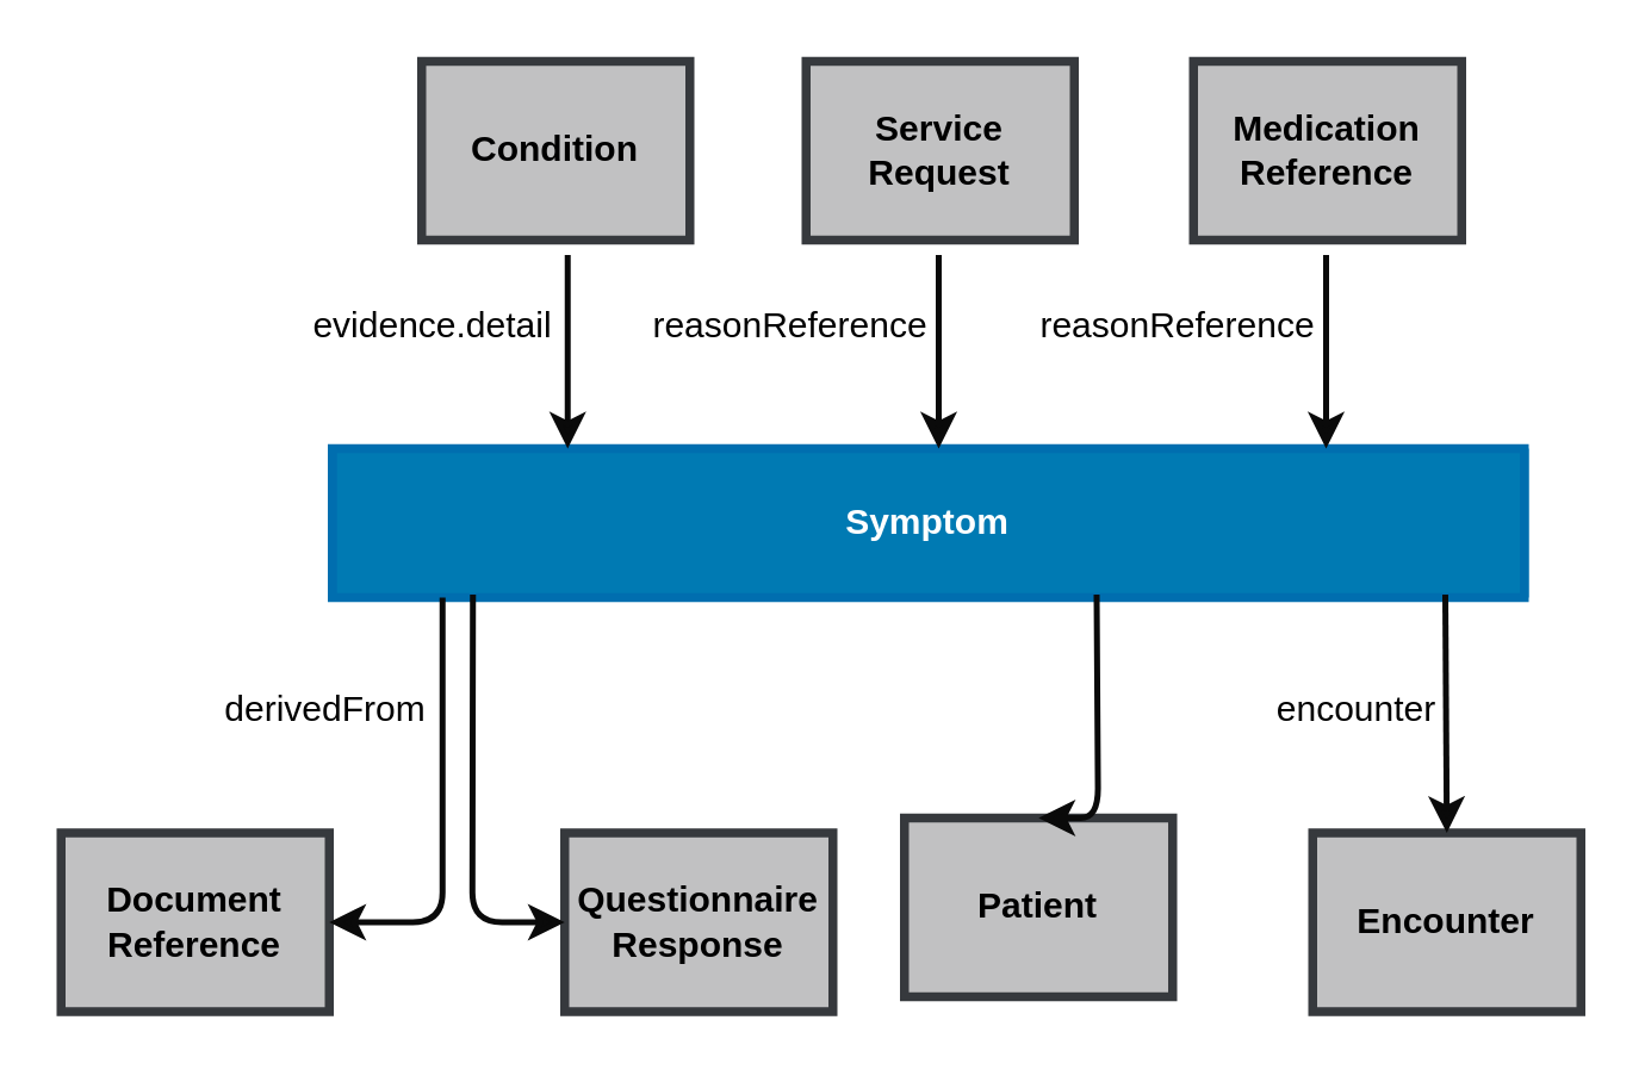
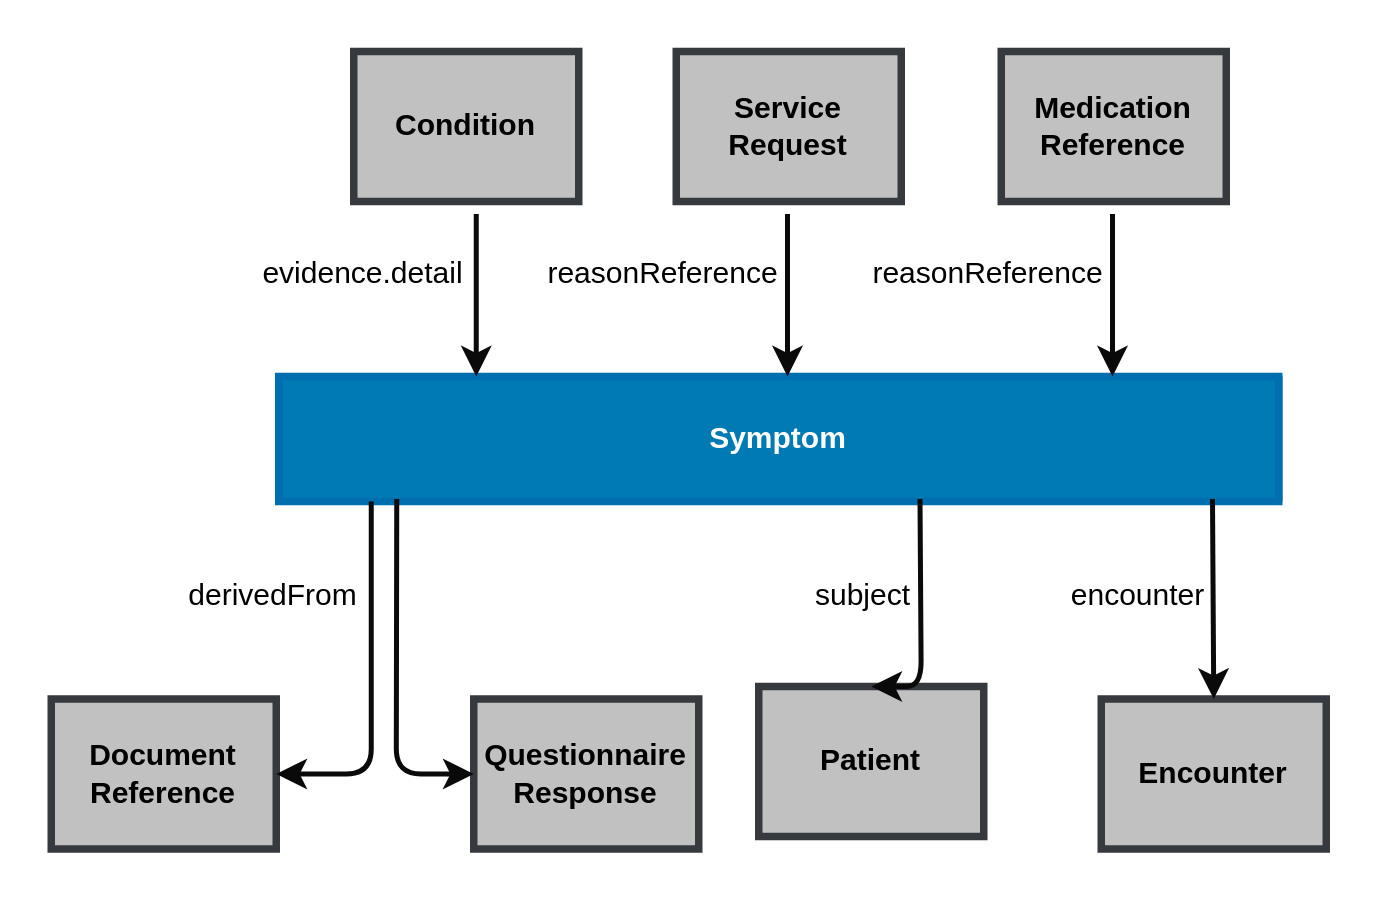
  <mxCell id="0" />
  <mxCell id="1" parent="0" />
  <mxCell id="2" value="Condition" style="whiteSpace=wrap;align=center;verticalAlign=middle;fontStyle=1;strokeWidth=3;fillColor=#c1c1c2;strokeColor=#36393d;" parent="1" vertex="1"><mxGeometry x="141" y="20" width="90" height="60" as="geometry" /></mxCell>
  <mxCell id="3" value="Symptom" style="shape=process;whiteSpace=wrap;align=center;verticalAlign=middle;size=0;fontStyle=1;strokeWidth=3;fillColor=#007ab3;fontColor=#ffffff;strokeColor=#006EAF;" parent="1" vertex="1"><mxGeometry x="111" y="150" width="400" height="50" as="geometry" /></mxCell>
  <mxCell id="4" value="Document Reference" style="whiteSpace=wrap;align=center;verticalAlign=middle;fontStyle=1;strokeWidth=3;fillColor=#c1c1c2;strokeColor=#36393d;" parent="1" vertex="1"><mxGeometry x="20" y="279" width="90" height="60" as="geometry" /></mxCell>
  <mxCell id="5" value="Patient" style="whiteSpace=wrap;align=center;verticalAlign=middle;fontStyle=1;strokeWidth=3;fillColor=#c1c1c2;strokeColor=#36393d;" parent="1" vertex="1"><mxGeometry x="303" y="274" width="90" height="60" as="geometry" /></mxCell>
  <mxCell id="6" value="evidence.detail" style="text;spacingTop=-5;align=center" parent="1" vertex="1"><mxGeometry x="130" y="100" width="30" height="20" as="geometry" /></mxCell>
  <mxCell id="7" value="" style="edgeStyle=elbowEdgeStyle;elbow=horizontal;strokeColor=#0a0a0a;strokeWidth=2" parent="1" target="3" edge="1"><mxGeometry width="100" height="100" relative="1" as="geometry"><mxPoint x="190" y="85" as="sourcePoint" /><mxPoint x="60" y="159" as="targetPoint" /><Array as="points"><mxPoint x="190" y="119" /></Array></mxGeometry></mxCell>
  <mxCell id="8" value="derivedFrom" style="text;spacingTop=-5;align=center;fontStyle=0" parent="1" vertex="1"><mxGeometry x="94" y="229" width="30" height="20" as="geometry" /></mxCell>
  <mxCell id="9" value="Service Request" style="whiteSpace=wrap;align=center;verticalAlign=middle;fontStyle=1;strokeWidth=3;fillColor=#c1c1c2;strokeColor=#36393d;" parent="1" vertex="1"><mxGeometry x="270" y="20" width="90" height="60" as="geometry" /></mxCell>
  <mxCell id="10" value="" style="edgeStyle=elbowEdgeStyle;elbow=horizontal;strokeColor=#0a0a0a;strokeWidth=2" parent="1" edge="1"><mxGeometry width="100" height="100" relative="1" as="geometry"><mxPoint x="314.5" y="85" as="sourcePoint" /><mxPoint x="314.5" y="150" as="targetPoint" /><Array as="points"><mxPoint x="314.5" y="119" /></Array></mxGeometry></mxCell>
  <mxCell id="11" value="reasonReference" style="text;spacingTop=-5;align=center" parent="1" vertex="1"><mxGeometry x="250" y="100" width="30" height="20" as="geometry" /></mxCell>
  <mxCell id="12" value="" style="edgeStyle=elbowEdgeStyle;elbow=horizontal;strokeColor=#0a0a0a;strokeWidth=2;entryX=1;entryY=0.5;entryDx=0;entryDy=0;" parent="1" target="4" edge="1"><mxGeometry width="100" height="100" relative="1" as="geometry"><mxPoint x="148" y="200" as="sourcePoint" /><mxPoint x="148" y="265" as="targetPoint" /><Array as="points"><mxPoint x="148" y="234" /></Array></mxGeometry></mxCell>
  <mxCell id="13" value="Questionnaire Response" style="whiteSpace=wrap;align=center;verticalAlign=middle;fontStyle=1;strokeWidth=3;fillColor=#c1c1c2;strokeColor=#36393d;" parent="1" vertex="1"><mxGeometry x="189" y="279" width="90" height="60" as="geometry" /></mxCell>
  <mxCell id="14" value="" style="edgeStyle=elbowEdgeStyle;elbow=horizontal;strokeColor=#0a0a0a;strokeWidth=2;entryX=0;entryY=0.5;entryDx=0;entryDy=0;exitX=0.223;exitY=0.98;exitDx=0;exitDy=0;exitPerimeter=0;" parent="1" target="13" edge="1"><mxGeometry width="100" height="100" relative="1" as="geometry"><mxPoint x="158.2" y="199" as="sourcePoint" /><mxPoint x="120" y="338" as="targetPoint" /><Array as="points"><mxPoint x="158" y="244" /></Array></mxGeometry></mxCell>
  <mxCell id="15" value="Encounter" style="whiteSpace=wrap;align=center;verticalAlign=middle;fontStyle=1;strokeWidth=3;fillColor=#c1c1c2;strokeColor=#36393d;" parent="1" vertex="1"><mxGeometry x="440" y="279" width="90" height="60" as="geometry" /></mxCell>
  <mxCell id="16" value="" style="edgeStyle=elbowEdgeStyle;elbow=horizontal;strokeColor=#0a0a0a;strokeWidth=2;entryX=0.5;entryY=0;entryDx=0;entryDy=0;" parent="1" target="5" edge="1"><mxGeometry width="100" height="100" relative="1" as="geometry"><mxPoint x="367.5" y="199" as="sourcePoint" /><mxPoint x="360" y="289" as="targetPoint" /><Array as="points"><mxPoint x="368" y="249" /></Array></mxGeometry></mxCell>
  <mxCell id="17" value="" style="edgeStyle=elbowEdgeStyle;elbow=horizontal;strokeColor=#0a0a0a;strokeWidth=2;entryX=0.5;entryY=0;entryDx=0;entryDy=0;" parent="1" edge="1" target="15"><mxGeometry width="100" height="100" relative="1" as="geometry"><mxPoint x="484.5" y="199" as="sourcePoint" /><mxPoint x="485" y="298" as="targetPoint" /><Array as="points"><mxPoint x="485" y="249" /></Array></mxGeometry></mxCell>
+ <mxCell id="18" value="subject" style="text;spacingTop=-5;align=center;fontStyle=0" parent="1" vertex="1"><mxGeometry x="330" y="229" width="30" height="20" as="geometry" /></mxCell>
  <mxCell id="19" value="encounter" style="text;spacingTop=-5;align=center;fontStyle=0" parent="1" vertex="1"><mxGeometry x="440" y="229" width="30" height="20" as="geometry" /></mxCell>
  <mxCell id="20" value="Medication Reference" style="whiteSpace=wrap;align=center;verticalAlign=middle;fontStyle=1;strokeWidth=3;fillColor=#c1c1c2;strokeColor=#36393d;" parent="1" vertex="1"><mxGeometry x="400" y="20" width="90" height="60" as="geometry" /></mxCell>
  <mxCell id="21" value="" style="edgeStyle=elbowEdgeStyle;elbow=horizontal;strokeColor=#0a0a0a;strokeWidth=2" parent="1" edge="1"><mxGeometry width="100" height="100" relative="1" as="geometry"><mxPoint x="444.5" y="85" as="sourcePoint" /><mxPoint x="444.5" y="150" as="targetPoint" /><Array as="points"><mxPoint x="444.5" y="119" /></Array></mxGeometry></mxCell>
  <mxCell id="22" value="reasonReference" style="text;spacingTop=-5;align=center" parent="1" vertex="1"><mxGeometry x="380" y="100" width="30" height="20" as="geometry" /></mxCell>
